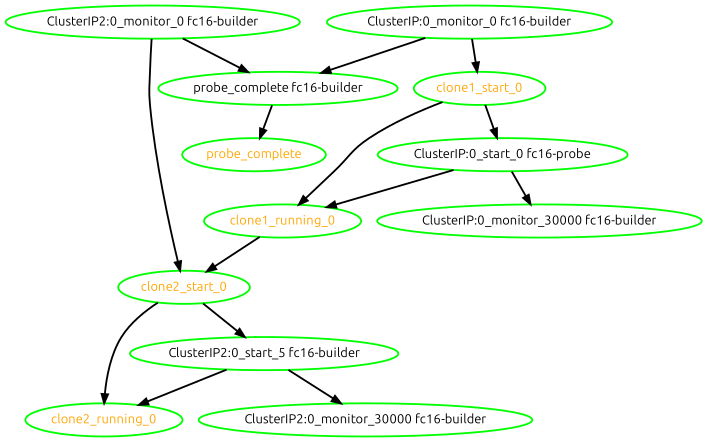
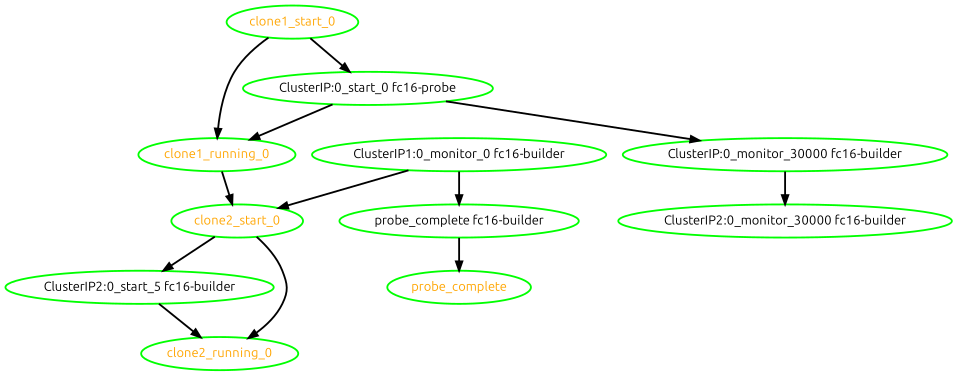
  digraph {
    fontname=Ubuntu
    node [color=green fontcolor=black fontname=Ubuntu style=bold]
    edge [fontname=Ubuntu style=bold]
    clone2_start_0 [fontcolor=orange]
-   "ClusterIP2:0_monitor_0 fc16-builder"
+   "ClusterIP2:0_monitor_0 fc16-builder" [label="ClusterIP1:0_monitor_0 fc16-builder"]
    "probe_complete fc16-builder"
    n4 [label="ClusterIP2:0_start_5 fc16-builder"]
    clone2_running_0 [fontcolor=orange]
    probe_complete [fontcolor=orange]
    "ClusterIP2:0_monitor_30000 fc16-builder"
-   "ClusterIP:0_monitor_0 fc16-builder"
    clone1_start_0 [fontcolor=orange]
    n10 [label="ClusterIP:0_start_0 fc16-probe"]
    clone1_running_0 [fontcolor=orange]
    "ClusterIP:0_monitor_30000 fc16-builder"
    clone2_start_0 -> n4
    clone2_start_0 -> clone2_running_0
    "ClusterIP2:0_monitor_0 fc16-builder" -> clone2_start_0
    "ClusterIP2:0_monitor_0 fc16-builder" -> "probe_complete fc16-builder"
    "probe_complete fc16-builder" -> probe_complete
    n4 -> clone2_running_0
-   n4 -> "ClusterIP2:0_monitor_30000 fc16-builder"
-   "ClusterIP:0_monitor_0 fc16-builder" -> "probe_complete fc16-builder"
-   "ClusterIP:0_monitor_0 fc16-builder" -> clone1_start_0
+   "ClusterIP:0_monitor_30000 fc16-builder" -> "ClusterIP2:0_monitor_30000 fc16-builder"
    clone1_start_0 -> n10
    clone1_start_0 -> clone1_running_0
    n10 -> clone1_running_0
    n10 -> "ClusterIP:0_monitor_30000 fc16-builder"
    clone1_running_0 -> clone2_start_0
  }
